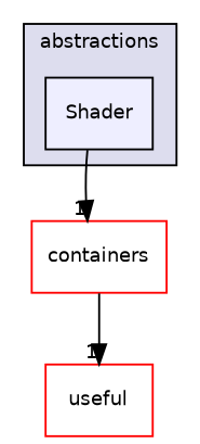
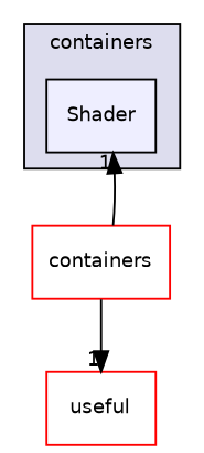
  digraph {
    compound=true
    node [fillcolor=white fontname=Helvetica fontsize=10 shape=box style=filled color=red]
    edge [headlabel=1 labeldistance=1.5 labelfontname=Helvetica labelfontsize=10]
    n1 [fillcolor="#eeeeff" label=Shader pencolor=black color=""]
    n2 [label=containers]
    n3 [label=useful]
    subgraph cluster_1 {
      bgcolor="#ddddee"
      fontname=Helvetica
      fontsize=10
-     label=abstractions
+     label=containers
      pencolor=black
      n1
    }
-   n1 -> n2
+   n2 -> n1
    n2 -> n3
  }
